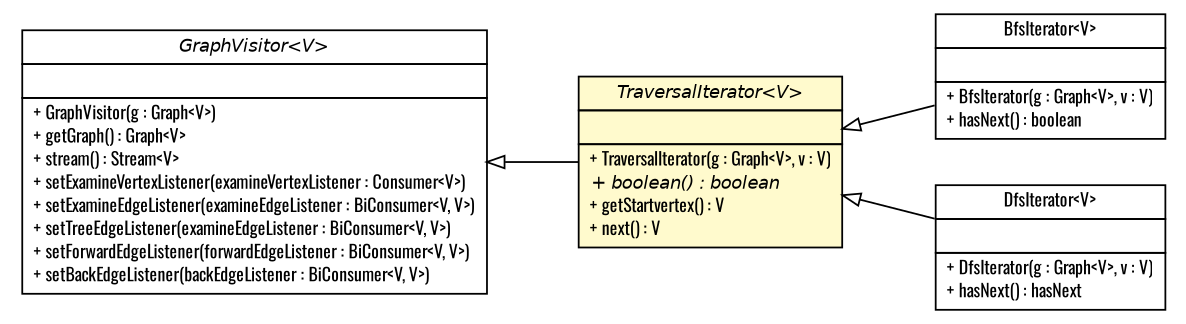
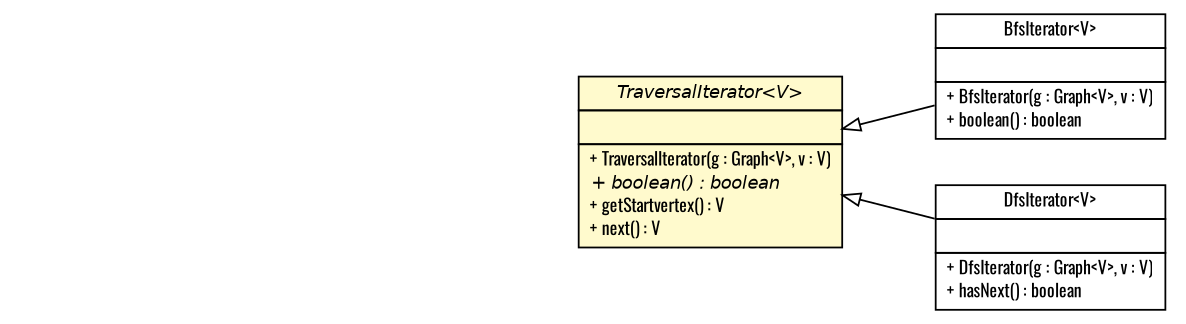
  digraph {
    fontname=Oswald
    nodesep=0.25
    rankdir=LR
    ranksep=0.5
    node [fontcolor=black fontname=Oswald fontsize=10.0 shape=plaintext]
    edge [arrowtail=empty dir=back fontname=Oswald fontsize=10 headport=p labelfontname=Helvetica labelfontsize=10 tailport=p]
    n1 [label=<<table title="org.jgraphl.graph.traversal.TraversalIterator" border="0" cellborder="1" cellspacing="0" cellpadding="2" port="p" bgcolor="lemonChiffon" href="./TraversalIterator.html"> 		<tr><td><table border="0" cellspacing="0" cellpadding="1"> <tr><td align="center" balign="center"><font face="Helvetica-Oblique"> TraversalIterator&lt;V&gt; </font></td></tr> 		</table></td></tr> 		<tr><td><table border="0" cellspacing="0" cellpadding="1"> <tr><td align="left" balign="left">  </td></tr> 		</table></td></tr> 		<tr><td><table border="0" cellspacing="0" cellpadding="1"> <tr><td align="left" balign="left"> + TraversalIterator(g : Graph&lt;V&gt;, v : V) </td></tr> <tr><td align="left" balign="left"><font face="Helvetica-Oblique" point-size="10.0"> + boolean() : boolean </font></td></tr> <tr><td align="left" balign="left"> + getStartvertex() : V </td></tr> <tr><td align="left" balign="left"> + next() : V </td></tr> 		</table></td></tr> 		</table>>]
-   n2 [label=<<table title="org.jgraphl.graph.traversal.BfsIterator" border="0" cellborder="1" cellspacing="0" cellpadding="2" port="p" href="./BfsIterator.html"> 		<tr><td><table border="0" cellspacing="0" cellpadding="1"> <tr><td align="center" balign="center"> BfsIterator&lt;V&gt; </td></tr> 		</table></td></tr> 		<tr><td><table border="0" cellspacing="0" cellpadding="1"> <tr><td align="left" balign="left">  </td></tr> 		</table></td></tr> 		<tr><td><table border="0" cellspacing="0" cellpadding="1"> <tr><td align="left" balign="left"> + BfsIterator(g : Graph&lt;V&gt;, v : V) </td></tr> <tr><td align="left" balign="left"> + hasNext() : boolean </td></tr> 		</table></td></tr> 		</table>>]
-   n3 [label=<<table title="org.jgraphl.graph.traversal.DfsIterator" border="0" cellborder="1" cellspacing="0" cellpadding="2" port="p" href="./DfsIterator.html"> 		<tr><td><table border="0" cellspacing="0" cellpadding="1"> <tr><td align="center" balign="center"> DfsIterator&lt;V&gt; </td></tr> 		</table></td></tr> 		<tr><td><table border="0" cellspacing="0" cellpadding="1"> <tr><td align="left" balign="left">  </td></tr> 		</table></td></tr> 		<tr><td><table border="0" cellspacing="0" cellpadding="1"> <tr><td align="left" balign="left"> + DfsIterator(g : Graph&lt;V&gt;, v : V) </td></tr> <tr><td align="left" balign="left"> + hasNext() : hasNext </td></tr> 		</table></td></tr> 		</table>>]
-   n4 [label=<<table title="org.jgraphl.graph.traversal.GraphVisitor" border="0" cellborder="1" cellspacing="0" cellpadding="2" port="p" href="./GraphVisitor.html"> 		<tr><td><table border="0" cellspacing="0" cellpadding="1"> <tr><td align="center" balign="center"><font face="Helvetica-Oblique"> GraphVisitor&lt;V&gt; </font></td></tr> 		</table></td></tr> 		<tr><td><table border="0" cellspacing="0" cellpadding="1"> <tr><td align="left" balign="left">  </td></tr> 		</table></td></tr> 		<tr><td><table border="0" cellspacing="0" cellpadding="1"> <tr><td align="left" balign="left"> + GraphVisitor(g : Graph&lt;V&gt;) </td></tr> <tr><td align="left" balign="left"> + getGraph() : Graph&lt;V&gt; </td></tr> <tr><td align="left" balign="left"> + stream() : Stream&lt;V&gt; </td></tr> <tr><td align="left" balign="left"> + setExamineVertexListener(examineVertexListener : Consumer&lt;V&gt;) </td></tr> <tr><td align="left" balign="left"> + setExamineEdgeListener(examineEdgeListener : BiConsumer&lt;V, V&gt;) </td></tr> <tr><td align="left" balign="left"> + setTreeEdgeListener(examineEdgeListener : BiConsumer&lt;V, V&gt;) </td></tr> <tr><td align="left" balign="left"> + setForwardEdgeListener(forwardEdgeListener : BiConsumer&lt;V, V&gt;) </td></tr> <tr><td align="left" balign="left"> + setBackEdgeListener(backEdgeListener : BiConsumer&lt;V, V&gt;) </td></tr> 		</table></td></tr> 		</table>>]
+   n2 [label=<<table title="org.jgraphl.graph.traversal.BfsIterator" border="0" cellborder="1" cellspacing="0" cellpadding="2" port="p" href="./BfsIterator.html"> 		<tr><td><table border="0" cellspacing="0" cellpadding="1"> <tr><td align="center" balign="center"> BfsIterator&lt;V&gt; </td></tr> 		</table></td></tr> 		<tr><td><table border="0" cellspacing="0" cellpadding="1"> <tr><td align="left" balign="left">  </td></tr> 		</table></td></tr> 		<tr><td><table border="0" cellspacing="0" cellpadding="1"> <tr><td align="left" balign="left"> + BfsIterator(g : Graph&lt;V&gt;, v : V) </td></tr> <tr><td align="left" balign="left"> + boolean() : boolean </td></tr> 		</table></td></tr> 		</table>>]
+   n3 [label=<<table title="org.jgraphl.graph.traversal.DfsIterator" border="0" cellborder="1" cellspacing="0" cellpadding="2" port="p" href="./DfsIterator.html"> 		<tr><td><table border="0" cellspacing="0" cellpadding="1"> <tr><td align="center" balign="center"> DfsIterator&lt;V&gt; </td></tr> 		</table></td></tr> 		<tr><td><table border="0" cellspacing="0" cellpadding="1"> <tr><td align="left" balign="left">  </td></tr> 		</table></td></tr> 		<tr><td><table border="0" cellspacing="0" cellpadding="1"> <tr><td align="left" balign="left"> + DfsIterator(g : Graph&lt;V&gt;, v : V) </td></tr> <tr><td align="left" balign="left"> + hasNext() : boolean </td></tr> 		</table></td></tr> 		</table>>]
    n1 -> n2
    n1 -> n3
-   n4 -> n1
  }
